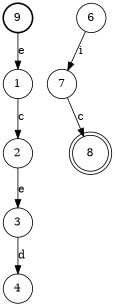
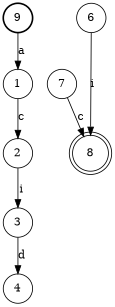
  digraph {
    nodesep=0.25
    rankdir=TB
    ranksep=0.4
    node [fontsize=14 shape=circle style=solid]
    edge [fontsize=14]
    n1 [label=9 style=bold]
    n2 [label=1]
    n3 [label=2]
    n4 [label=3]
    n5 [label=4]
    n6 [label=6]
    n7 [label=7]
    n8 [label=8 shape=doublecircle]
-   n1 -> n2 [label=e]
+   n1 -> n2 [label=a]
    n2 -> n3 [label=c]
-   n3 -> n4 [label=e]
+   n3 -> n4 [label=i]
    n4 -> n5 [label=d]
-   n6 -> n7 [label=i]
+   n6 -> n8 [label=i]
    n7 -> n8 [label=c]
  }
